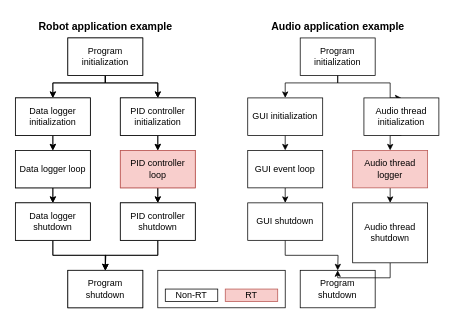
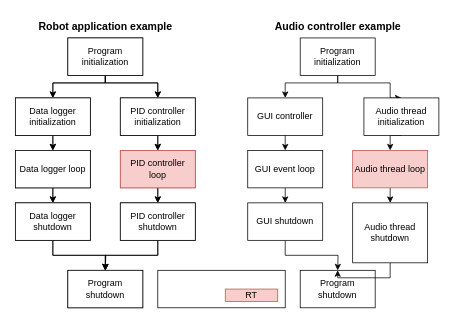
  <mxCell id="0" />
  <mxCell id="1" parent="0" />
  <mxCell id="2" style="edgeStyle=orthogonalEdgeStyle;rounded=0;orthogonalLoop=1;jettySize=auto;html=1;exitX=0.5;exitY=1;exitDx=0;exitDy=0;entryX=0.5;entryY=0;entryDx=0;entryDy=0;" edge="1" parent="1" source="4" target="20"><mxGeometry relative="1" as="geometry"><Array as="points"><mxPoint x="140" y="110" /><mxPoint x="70" y="110" /></Array></mxGeometry></mxCell>
  <mxCell id="3" style="edgeStyle=orthogonalEdgeStyle;rounded=0;orthogonalLoop=1;jettySize=auto;html=1;exitX=0.5;exitY=1;exitDx=0;exitDy=0;entryX=0.5;entryY=0;entryDx=0;entryDy=0;" edge="1" parent="1" source="4" target="24"><mxGeometry relative="1" as="geometry"><Array as="points"><mxPoint x="140" y="110" /><mxPoint x="210" y="110" /></Array></mxGeometry></mxCell>
  <mxCell id="4" value="Program initialization" style="rounded=0;whiteSpace=wrap;html=1;" parent="1" vertex="1"><mxGeometry x="90" y="50" width="100" height="50" as="geometry" /></mxCell>
  <mxCell id="5" value="Program shutdown" style="rounded=0;whiteSpace=wrap;html=1;" parent="1" vertex="1"><mxGeometry x="90" y="360" width="100" height="50" as="geometry" /></mxCell>
  <mxCell id="6" style="edgeStyle=orthogonalEdgeStyle;rounded=0;orthogonalLoop=1;jettySize=auto;html=1;exitX=0.5;exitY=1;exitDx=0;exitDy=0;entryX=0.5;entryY=0;entryDx=0;entryDy=0;" edge="1" parent="1" source="7" target="22"><mxGeometry relative="1" as="geometry" /></mxCell>
  <mxCell id="7" value="Data logger loop" style="rounded=0;whiteSpace=wrap;html=1;" parent="1" vertex="1"><mxGeometry x="20" y="200" width="100" height="50" as="geometry" /></mxCell>
  <mxCell id="8" style="edgeStyle=orthogonalEdgeStyle;rounded=0;orthogonalLoop=1;jettySize=auto;html=1;exitX=0.5;exitY=1;exitDx=0;exitDy=0;entryX=0.5;entryY=0;entryDx=0;entryDy=0;" edge="1" parent="1" source="9" target="26"><mxGeometry relative="1" as="geometry" /></mxCell>
  <mxCell id="9" value="PID controller loop" style="rounded=0;whiteSpace=wrap;html=1;fillColor=#f8cecc;strokeColor=#b85450;" parent="1" vertex="1"><mxGeometry x="160" y="200" width="100" height="50" as="geometry" /></mxCell>
  <mxCell id="10" style="edgeStyle=orthogonalEdgeStyle;rounded=0;orthogonalLoop=1;jettySize=auto;html=1;exitX=0.5;exitY=1;exitDx=0;exitDy=0;entryX=0.5;entryY=0;entryDx=0;entryDy=0;" parent="1" edge="1"><mxGeometry relative="1" as="geometry"><mxPoint x="380" y="140" as="targetPoint" /></mxGeometry></mxCell>
  <mxCell id="11" style="edgeStyle=orthogonalEdgeStyle;rounded=0;orthogonalLoop=1;jettySize=auto;html=1;exitX=0.5;exitY=1;exitDx=0;exitDy=0;entryX=0.5;entryY=0;entryDx=0;entryDy=0;" parent="1" edge="1"><mxGeometry relative="1" as="geometry"><mxPoint x="450" y="360" as="targetPoint" /></mxGeometry></mxCell>
  <mxCell id="12" style="edgeStyle=orthogonalEdgeStyle;rounded=0;orthogonalLoop=1;jettySize=auto;html=1;exitX=0.5;exitY=1;exitDx=0;exitDy=0;entryX=0.5;entryY=0;entryDx=0;entryDy=0;" parent="1" edge="1"><mxGeometry relative="1" as="geometry"><mxPoint x="450" y="360" as="targetPoint" /></mxGeometry></mxCell>
  <mxCell id="13" value="" style="group" parent="1" vertex="1" connectable="0"><mxGeometry x="210" y="360" width="170" height="50" as="geometry" /></mxCell>
  <mxCell id="14" value="" style="rounded=0;whiteSpace=wrap;html=1;fontSize=14;" parent="13" vertex="1"><mxGeometry width="170" height="50" as="geometry" /></mxCell>
- <mxCell id="15" value="Non-RT" style="rounded=0;whiteSpace=wrap;html=1;" parent="13" vertex="1"><mxGeometry x="10" y="25" width="70" height="16.667" as="geometry" /></mxCell>
  <mxCell id="16" value="RT" style="rounded=0;whiteSpace=wrap;html=1;fillColor=#f8cecc;strokeColor=#b85450;" parent="13" vertex="1"><mxGeometry x="90" y="25" width="70" height="16.667" as="geometry" /></mxCell>
  <mxCell id="17" value="&lt;b&gt;Robot application example&lt;/b&gt;" style="text;whiteSpace=wrap;html=1;fontSize=14;align=center;" parent="1" vertex="1"><mxGeometry x="43.75" y="20" width="192.5" height="30" as="geometry" /></mxCell>
- <mxCell id="18" value="&lt;b&gt;Audio application example&lt;br&gt;&lt;/b&gt;" style="text;whiteSpace=wrap;html=1;fontSize=14;align=center;" parent="1" vertex="1"><mxGeometry x="352.5" y="20" width="195" height="30" as="geometry" /></mxCell>
+ <mxCell id="18" value="&lt;b&gt;Audio controller example&lt;br&gt;&lt;/b&gt;" style="text;whiteSpace=wrap;html=1;fontSize=14;align=center;" parent="1" vertex="1"><mxGeometry x="352.5" y="20" width="195" height="30" as="geometry" /></mxCell>
  <mxCell id="19" style="edgeStyle=orthogonalEdgeStyle;rounded=0;orthogonalLoop=1;jettySize=auto;html=1;exitX=0.5;exitY=1;exitDx=0;exitDy=0;entryX=0.5;entryY=0;entryDx=0;entryDy=0;" edge="1" parent="1" source="20" target="7"><mxGeometry relative="1" as="geometry" /></mxCell>
  <mxCell id="20" value="Data logger initialization" style="rounded=0;whiteSpace=wrap;html=1;" vertex="1" parent="1"><mxGeometry x="20" y="130" width="100" height="50" as="geometry" /></mxCell>
  <mxCell id="21" style="edgeStyle=orthogonalEdgeStyle;rounded=0;orthogonalLoop=1;jettySize=auto;html=1;exitX=0.5;exitY=1;exitDx=0;exitDy=0;" edge="1" parent="1" source="22"><mxGeometry relative="1" as="geometry"><mxPoint x="140" y="360" as="targetPoint" /></mxGeometry></mxCell>
  <mxCell id="22" value="Data logger shutdown" style="rounded=0;whiteSpace=wrap;html=1;" vertex="1" parent="1"><mxGeometry x="20" y="270" width="100" height="50" as="geometry" /></mxCell>
  <mxCell id="23" style="edgeStyle=orthogonalEdgeStyle;rounded=0;orthogonalLoop=1;jettySize=auto;html=1;exitX=0.5;exitY=1;exitDx=0;exitDy=0;entryX=0.5;entryY=0;entryDx=0;entryDy=0;" edge="1" parent="1" source="24" target="9"><mxGeometry relative="1" as="geometry" /></mxCell>
  <mxCell id="24" value="PID controller initialization" style="rounded=0;whiteSpace=wrap;html=1;" vertex="1" parent="1"><mxGeometry x="160" y="130" width="100" height="50" as="geometry" /></mxCell>
  <mxCell id="25" style="edgeStyle=orthogonalEdgeStyle;rounded=0;orthogonalLoop=1;jettySize=auto;html=1;exitX=0.5;exitY=1;exitDx=0;exitDy=0;entryX=0.5;entryY=0;entryDx=0;entryDy=0;" edge="1" parent="1" source="26" target="5"><mxGeometry relative="1" as="geometry" /></mxCell>
  <mxCell id="26" value="PID controller shutdown" style="rounded=0;whiteSpace=wrap;html=1;" vertex="1" parent="1"><mxGeometry x="160" y="270" width="100" height="50" as="geometry" /></mxCell>
  <mxCell id="27" style="edgeStyle=orthogonalEdgeStyle;rounded=0;orthogonalLoop=1;jettySize=auto;html=1;exitX=0.5;exitY=1;exitDx=0;exitDy=0;entryX=0.5;entryY=0;entryDx=0;entryDy=0;" edge="1" parent="1" source="29" target="36"><mxGeometry relative="1" as="geometry"><Array as="points"><mxPoint x="140" y="110" /><mxPoint x="70" y="110" /></Array></mxGeometry></mxCell>
  <mxCell id="28" style="edgeStyle=orthogonalEdgeStyle;rounded=0;orthogonalLoop=1;jettySize=auto;html=1;exitX=0.5;exitY=1;exitDx=0;exitDy=0;entryX=0.5;entryY=0;entryDx=0;entryDy=0;" edge="1" parent="1" source="29" target="40"><mxGeometry relative="1" as="geometry"><Array as="points"><mxPoint x="140" y="110" /><mxPoint x="210" y="110" /></Array></mxGeometry></mxCell>
  <mxCell id="29" value="Program initialization" style="rounded=0;whiteSpace=wrap;html=1;" vertex="1" parent="1"><mxGeometry x="90" y="50" width="100" height="50" as="geometry" /></mxCell>
  <mxCell id="30" value="Program shutdown" style="rounded=0;whiteSpace=wrap;html=1;" vertex="1" parent="1"><mxGeometry x="90" y="360" width="100" height="50" as="geometry" /></mxCell>
  <mxCell id="31" style="edgeStyle=orthogonalEdgeStyle;rounded=0;orthogonalLoop=1;jettySize=auto;html=1;exitX=0.5;exitY=1;exitDx=0;exitDy=0;entryX=0.5;entryY=0;entryDx=0;entryDy=0;" edge="1" parent="1" source="32" target="38"><mxGeometry relative="1" as="geometry" /></mxCell>
  <mxCell id="32" value="Data logger loop" style="rounded=0;whiteSpace=wrap;html=1;" vertex="1" parent="1"><mxGeometry x="20" y="200" width="100" height="50" as="geometry" /></mxCell>
  <mxCell id="33" style="edgeStyle=orthogonalEdgeStyle;rounded=0;orthogonalLoop=1;jettySize=auto;html=1;exitX=0.5;exitY=1;exitDx=0;exitDy=0;entryX=0.5;entryY=0;entryDx=0;entryDy=0;" edge="1" parent="1" source="34" target="42"><mxGeometry relative="1" as="geometry" /></mxCell>
  <mxCell id="34" value="PID controller loop" style="rounded=0;whiteSpace=wrap;html=1;fillColor=#f8cecc;strokeColor=#b85450;" vertex="1" parent="1"><mxGeometry x="160" y="200" width="100" height="50" as="geometry" /></mxCell>
  <mxCell id="35" style="edgeStyle=orthogonalEdgeStyle;rounded=0;orthogonalLoop=1;jettySize=auto;html=1;exitX=0.5;exitY=1;exitDx=0;exitDy=0;entryX=0.5;entryY=0;entryDx=0;entryDy=0;" edge="1" parent="1" source="36" target="32"><mxGeometry relative="1" as="geometry" /></mxCell>
  <mxCell id="36" value="Data logger initialization" style="rounded=0;whiteSpace=wrap;html=1;" vertex="1" parent="1"><mxGeometry x="20" y="130" width="100" height="50" as="geometry" /></mxCell>
  <mxCell id="37" style="edgeStyle=orthogonalEdgeStyle;rounded=0;orthogonalLoop=1;jettySize=auto;html=1;exitX=0.5;exitY=1;exitDx=0;exitDy=0;" edge="1" parent="1" source="38"><mxGeometry relative="1" as="geometry"><mxPoint x="140" y="360" as="targetPoint" /></mxGeometry></mxCell>
  <mxCell id="38" value="Data logger shutdown" style="rounded=0;whiteSpace=wrap;html=1;" vertex="1" parent="1"><mxGeometry x="20" y="270" width="100" height="50" as="geometry" /></mxCell>
  <mxCell id="39" style="edgeStyle=orthogonalEdgeStyle;rounded=0;orthogonalLoop=1;jettySize=auto;html=1;exitX=0.5;exitY=1;exitDx=0;exitDy=0;entryX=0.5;entryY=0;entryDx=0;entryDy=0;" edge="1" parent="1" source="40" target="34"><mxGeometry relative="1" as="geometry" /></mxCell>
  <mxCell id="40" value="PID controller initialization" style="rounded=0;whiteSpace=wrap;html=1;" vertex="1" parent="1"><mxGeometry x="160" y="130" width="100" height="50" as="geometry" /></mxCell>
  <mxCell id="41" style="edgeStyle=orthogonalEdgeStyle;rounded=0;orthogonalLoop=1;jettySize=auto;html=1;exitX=0.5;exitY=1;exitDx=0;exitDy=0;entryX=0.5;entryY=0;entryDx=0;entryDy=0;" edge="1" parent="1" source="42" target="30"><mxGeometry relative="1" as="geometry" /></mxCell>
  <mxCell id="42" value="PID controller shutdown" style="rounded=0;whiteSpace=wrap;html=1;" vertex="1" parent="1"><mxGeometry x="160" y="270" width="100" height="50" as="geometry" /></mxCell>
  <mxCell id="43" style="edgeStyle=orthogonalEdgeStyle;rounded=0;orthogonalLoop=1;jettySize=auto;html=1;exitX=0.5;exitY=1;exitDx=0;exitDy=0;entryX=0.5;entryY=0;entryDx=0;entryDy=0;" edge="1" parent="1" source="45" target="52"><mxGeometry relative="1" as="geometry"><Array as="points"><mxPoint x="450" y="110" /><mxPoint x="380" y="110" /></Array></mxGeometry></mxCell>
  <mxCell id="44" style="edgeStyle=orthogonalEdgeStyle;rounded=0;orthogonalLoop=1;jettySize=auto;html=1;exitX=0.5;exitY=1;exitDx=0;exitDy=0;entryX=0.5;entryY=0;entryDx=0;entryDy=0;" edge="1" parent="1" source="45" target="56"><mxGeometry relative="1" as="geometry"><Array as="points"><mxPoint x="450" y="110" /><mxPoint x="520" y="110" /></Array></mxGeometry></mxCell>
  <mxCell id="45" value="Program initialization" style="rounded=0;whiteSpace=wrap;html=1;" vertex="1" parent="1"><mxGeometry x="400" y="50" width="100" height="50" as="geometry" /></mxCell>
  <mxCell id="46" value="Program shutdown" style="rounded=0;whiteSpace=wrap;html=1;" vertex="1" parent="1"><mxGeometry x="400" y="360" width="100" height="50" as="geometry" /></mxCell>
  <mxCell id="47" style="edgeStyle=orthogonalEdgeStyle;rounded=0;orthogonalLoop=1;jettySize=auto;html=1;exitX=0.5;exitY=1;exitDx=0;exitDy=0;entryX=0.5;entryY=0;entryDx=0;entryDy=0;" edge="1" parent="1" source="48" target="54"><mxGeometry relative="1" as="geometry" /></mxCell>
  <mxCell id="48" value="GUI event loop" style="rounded=0;whiteSpace=wrap;html=1;" vertex="1" parent="1"><mxGeometry x="330" y="200" width="100" height="50" as="geometry" /></mxCell>
  <mxCell id="49" style="edgeStyle=orthogonalEdgeStyle;rounded=0;orthogonalLoop=1;jettySize=auto;html=1;exitX=0.5;exitY=1;exitDx=0;exitDy=0;entryX=0.5;entryY=0;entryDx=0;entryDy=0;" edge="1" parent="1" source="50" target="58"><mxGeometry relative="1" as="geometry" /></mxCell>
- <mxCell id="50" value="Audio thread logger" style="rounded=0;whiteSpace=wrap;html=1;fillColor=#f8cecc;strokeColor=#b85450;" vertex="1" parent="1"><mxGeometry x="470" y="200" width="100" height="50" as="geometry" /></mxCell>
+ <mxCell id="50" value="Audio thread loop" style="rounded=0;whiteSpace=wrap;html=1;fillColor=#f8cecc;strokeColor=#b85450;" vertex="1" parent="1"><mxGeometry x="470" y="200" width="100" height="50" as="geometry" /></mxCell>
  <mxCell id="51" style="edgeStyle=orthogonalEdgeStyle;rounded=0;orthogonalLoop=1;jettySize=auto;html=1;exitX=0.5;exitY=1;exitDx=0;exitDy=0;entryX=0.5;entryY=0;entryDx=0;entryDy=0;" edge="1" parent="1" source="52" target="48"><mxGeometry relative="1" as="geometry" /></mxCell>
- <mxCell id="52" value="GUI initialization" style="rounded=0;whiteSpace=wrap;html=1;" vertex="1" parent="1"><mxGeometry x="330" y="130" width="100" height="50" as="geometry" /></mxCell>
+ <mxCell id="52" value="GUI controller" style="rounded=0;whiteSpace=wrap;html=1;" vertex="1" parent="1"><mxGeometry x="330" y="130" width="100" height="50" as="geometry" /></mxCell>
  <mxCell id="53" style="edgeStyle=orthogonalEdgeStyle;rounded=0;orthogonalLoop=1;jettySize=auto;html=1;exitX=0.5;exitY=1;exitDx=0;exitDy=0;" edge="1" parent="1" source="54"><mxGeometry relative="1" as="geometry"><mxPoint x="450" y="360" as="targetPoint" /></mxGeometry></mxCell>
  <mxCell id="54" value="GUI shutdown" style="rounded=0;whiteSpace=wrap;html=1;" vertex="1" parent="1"><mxGeometry x="330" y="270" width="100" height="50" as="geometry" /></mxCell>
  <mxCell id="55" style="edgeStyle=orthogonalEdgeStyle;rounded=0;orthogonalLoop=1;jettySize=auto;html=1;exitX=0.5;exitY=1;exitDx=0;exitDy=0;entryX=0.5;entryY=0;entryDx=0;entryDy=0;" edge="1" parent="1" source="56" target="50"><mxGeometry relative="1" as="geometry" /></mxCell>
  <mxCell id="56" value="Audio thread initialization" style="rounded=0;whiteSpace=wrap;html=1;" vertex="1" parent="1"><mxGeometry x="485" y="130" width="100" height="50" as="geometry" /></mxCell>
  <mxCell id="57" style="edgeStyle=orthogonalEdgeStyle;rounded=0;orthogonalLoop=1;jettySize=auto;html=1;exitX=0.5;exitY=1;exitDx=0;exitDy=0;entryX=0.5;entryY=0;entryDx=0;entryDy=0;" edge="1" parent="1" source="58" target="46"><mxGeometry relative="1" as="geometry" /></mxCell>
  <mxCell id="58" value="Audio thread shutdown" style="rounded=0;whiteSpace=wrap;html=1;" vertex="1" parent="1"><mxGeometry x="470" y="270" width="100" height="80" as="geometry" /></mxCell>
